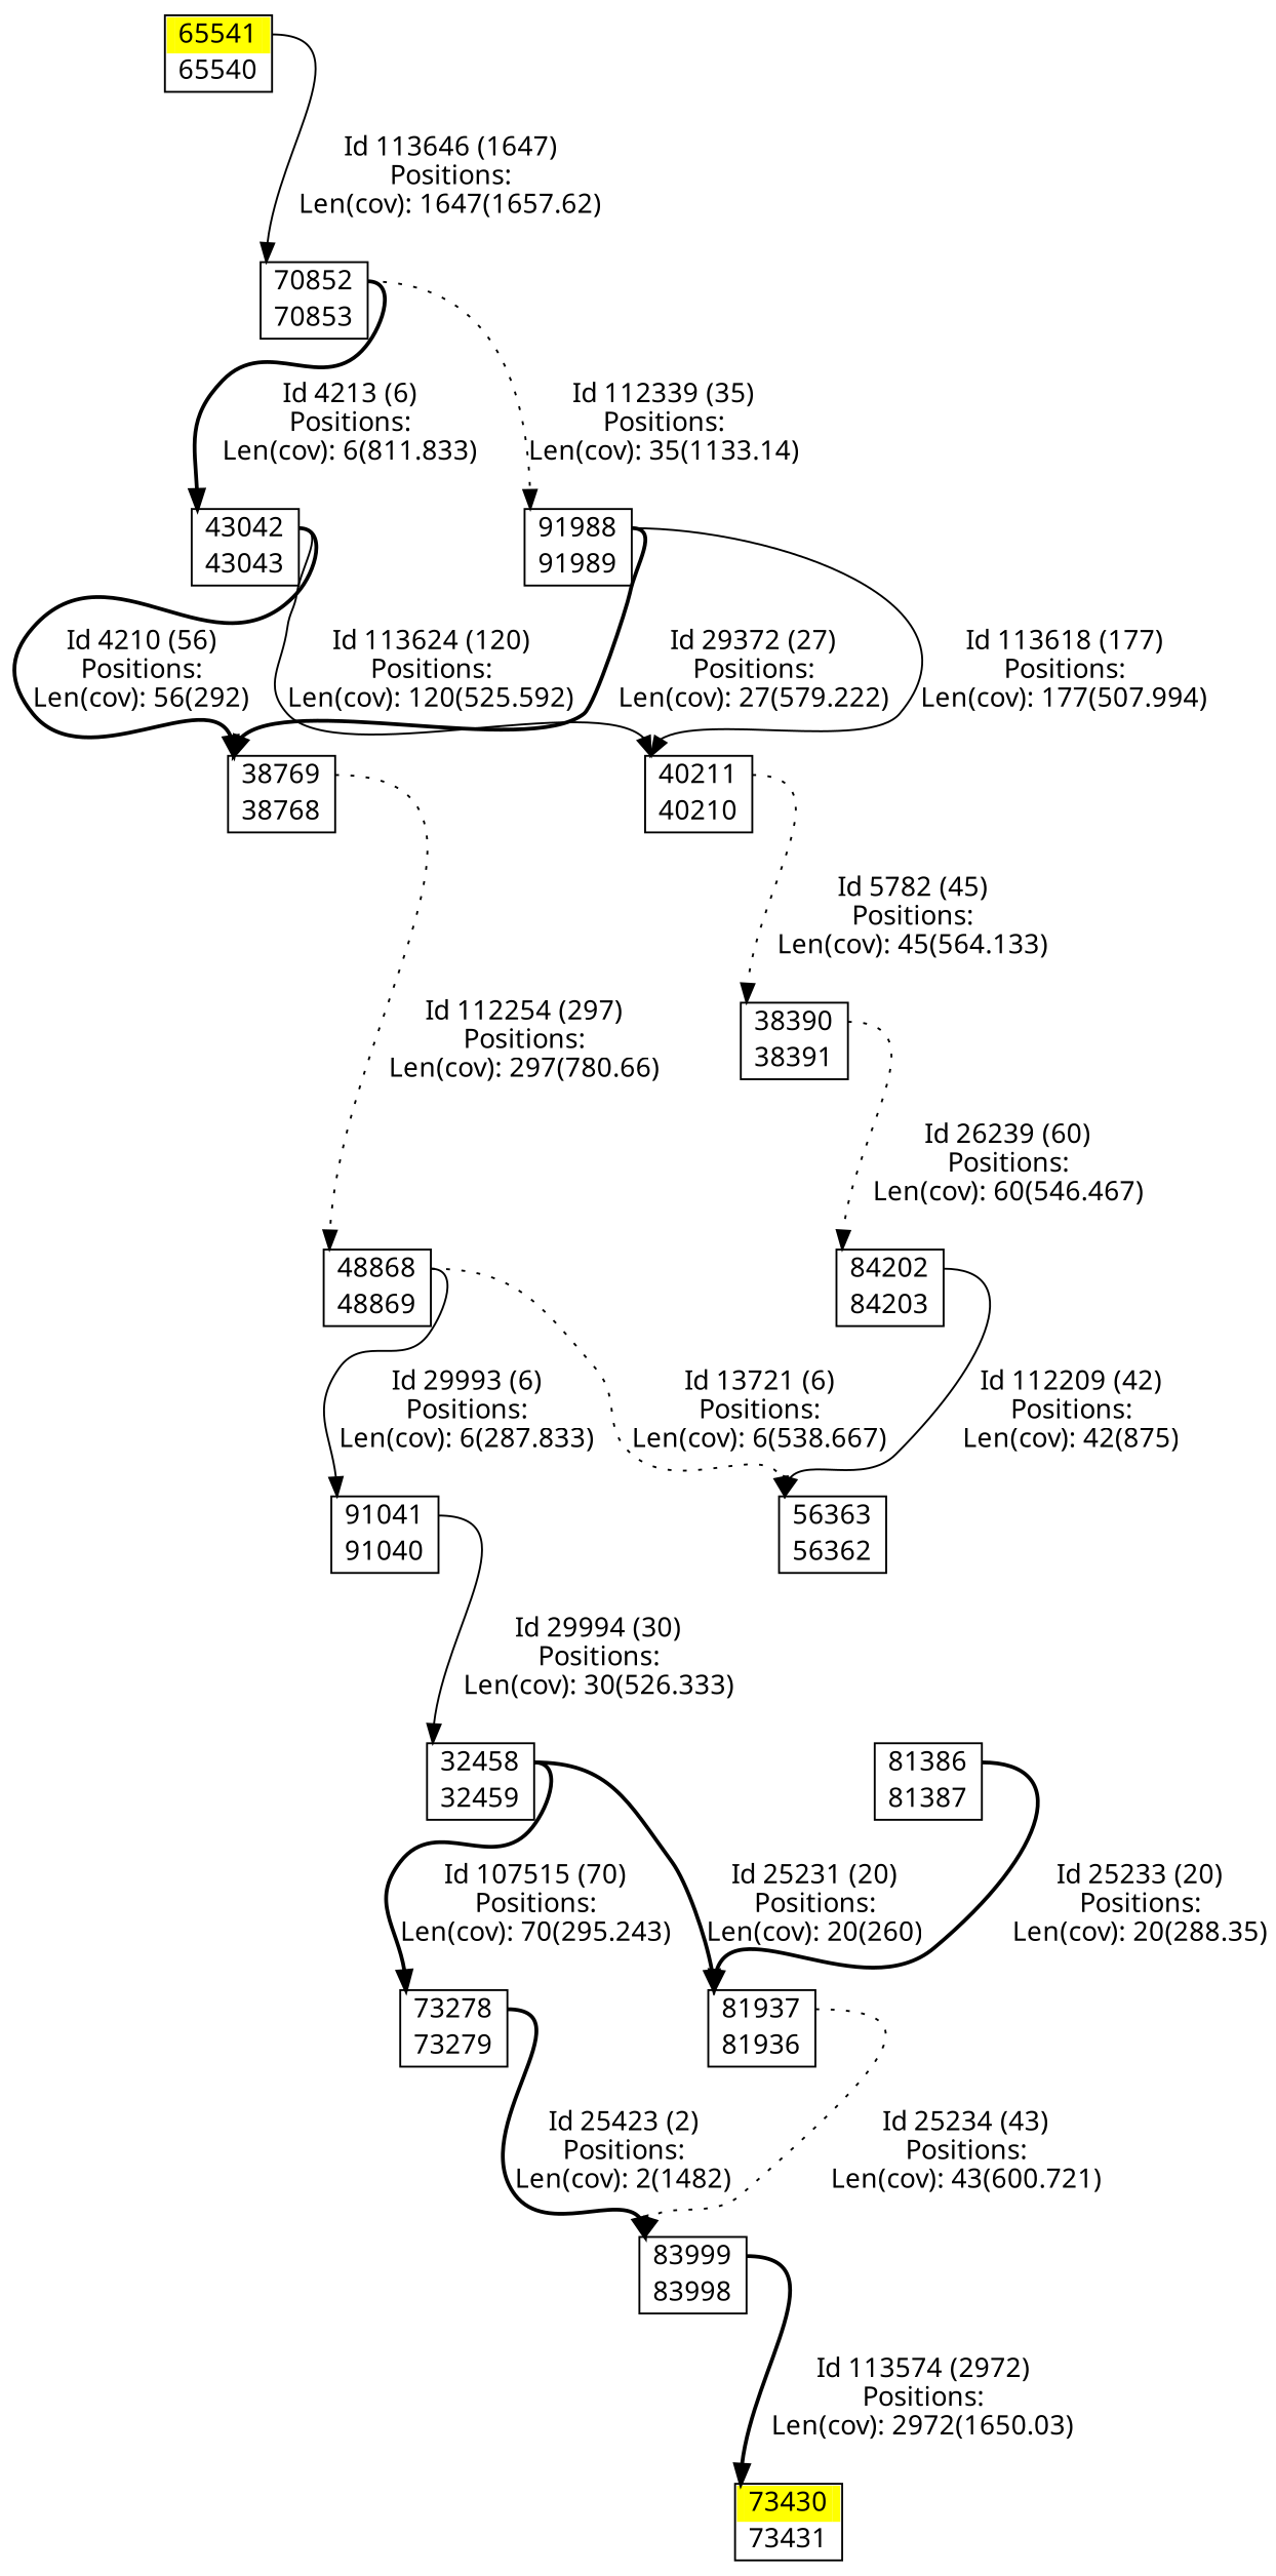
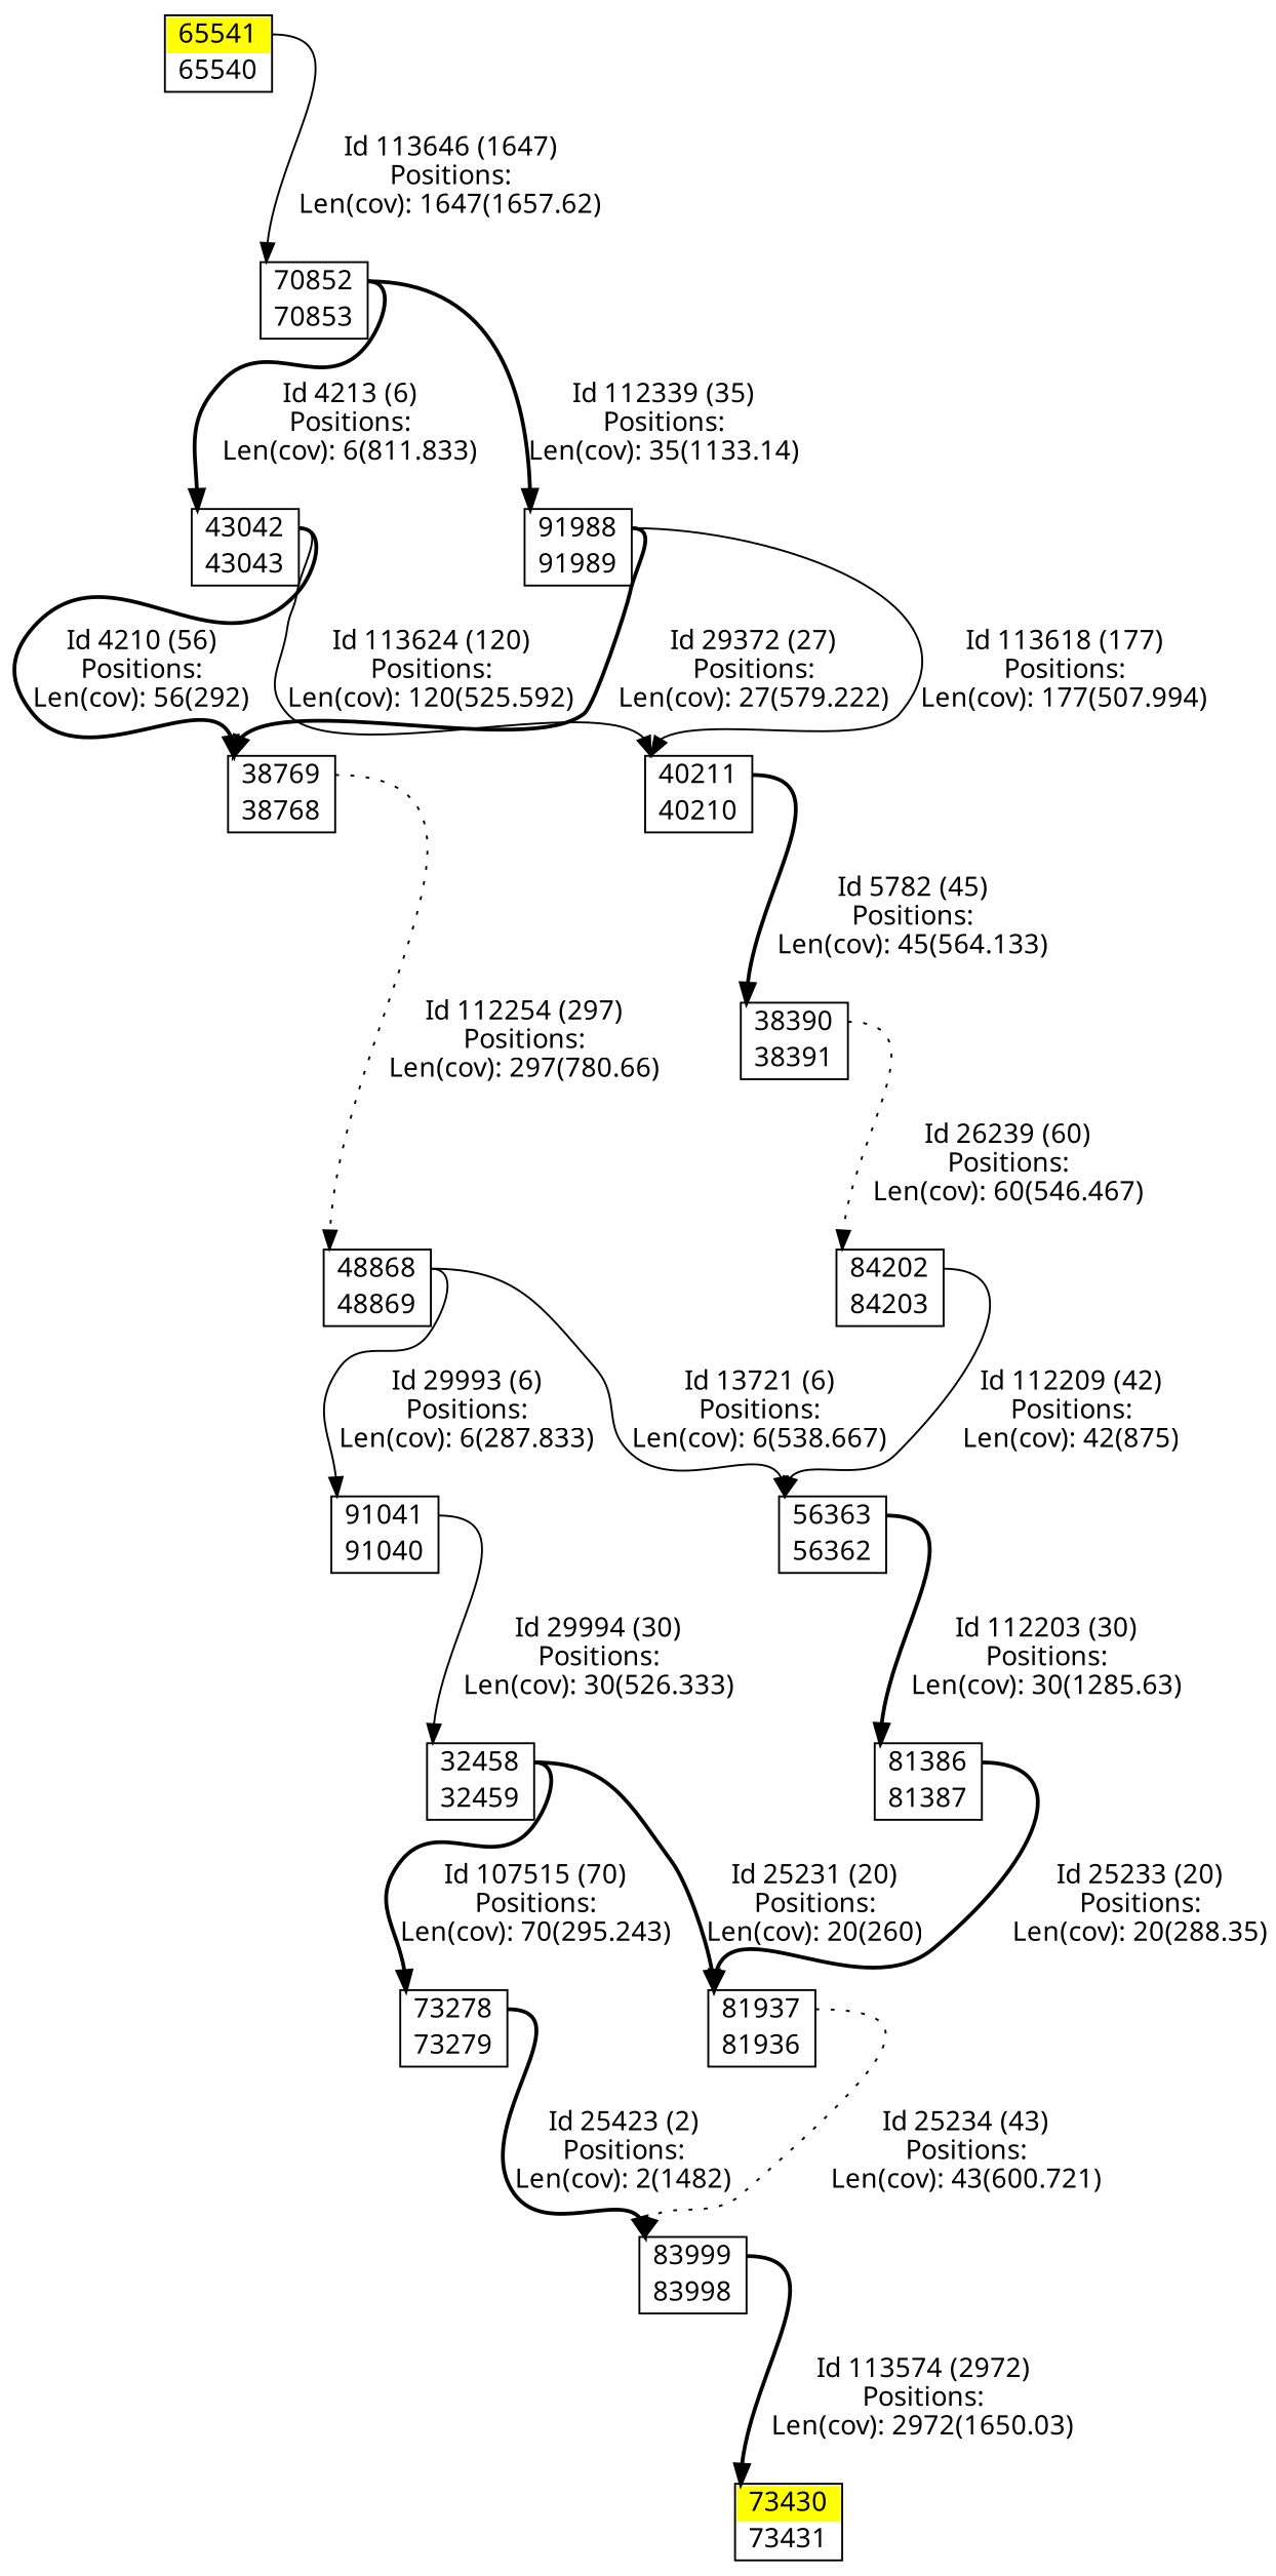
  digraph {
    fontname="Noto Sans"
    node [color=black fontname="Noto Sans" penwidth=1.8 shape=plaintext]
    edge [color=black fontname="Noto Sans" headport=port_81937_in style=bold tailport=port_32458_out]
    n1 [label=<<TABLE BORDER="1" CELLSPACING="0" > <TR><TD BORDER="0" PORT = "port_32458_in" color="white" bgcolor="white" ></TD><TD BORDER="0" color="white" bgcolor="white" >32458</TD><TD BORDER="0" PORT = "port_32458_out" color="white" bgcolor="white" ></TD></TR> <TR><TD BORDER="0" PORT = "port_32459_out" color="white" bgcolor="white" ></TD><TD BORDER="0" color="white" bgcolor="white" >32459</TD><TD BORDER="0" PORT = "port_32459_in" color="white" bgcolor="white" ></TD></TR> </TABLE>>]
    n2 [label=<<TABLE BORDER="1" CELLSPACING="0" > <TR><TD BORDER="0" PORT = "port_73278_in" color="white" bgcolor="white" ></TD><TD BORDER="0" color="white" bgcolor="white" >73278</TD><TD BORDER="0" PORT = "port_73278_out" color="white" bgcolor="white" ></TD></TR> <TR><TD BORDER="0" PORT = "port_73279_out" color="white" bgcolor="white" ></TD><TD BORDER="0" color="white" bgcolor="white" >73279</TD><TD BORDER="0" PORT = "port_73279_in" color="white" bgcolor="white" ></TD></TR> </TABLE>>]
    n3 [label=<<TABLE BORDER="1" CELLSPACING="0" > <TR><TD BORDER="0" PORT = "port_81937_in" color="white" bgcolor="white" ></TD><TD BORDER="0" color="white" bgcolor="white" >81937</TD><TD BORDER="0" PORT = "port_81937_out" color="white" bgcolor="white" ></TD></TR> <TR><TD BORDER="0" PORT = "port_81936_out" color="white" bgcolor="white" ></TD><TD BORDER="0" color="white" bgcolor="white" >81936</TD><TD BORDER="0" PORT = "port_81936_in" color="white" bgcolor="white" ></TD></TR> </TABLE>>]
    n4 [label=<<TABLE BORDER="1" CELLSPACING="0" > <TR><TD BORDER="0" PORT = "port_83999_in" color="white" bgcolor="white" ></TD><TD BORDER="0" color="white" bgcolor="white" >83999</TD><TD BORDER="0" PORT = "port_83999_out" color="white" bgcolor="white" ></TD></TR> <TR><TD BORDER="0" PORT = "port_83998_out" color="white" bgcolor="white" ></TD><TD BORDER="0" color="white" bgcolor="white" >83998</TD><TD BORDER="0" PORT = "port_83998_in" color="white" bgcolor="white" ></TD></TR> </TABLE>>]
    n5 [label=<<TABLE BORDER="1" CELLSPACING="0" > <TR><TD BORDER="0" PORT = "port_38390_in" color="white" bgcolor="white" ></TD><TD BORDER="0" color="white" bgcolor="white" >38390</TD><TD BORDER="0" PORT = "port_38390_out" color="white" bgcolor="white" ></TD></TR> <TR><TD BORDER="0" PORT = "port_38391_out" color="white" bgcolor="white" ></TD><TD BORDER="0" color="white" bgcolor="white" >38391</TD><TD BORDER="0" PORT = "port_38391_in" color="white" bgcolor="white" ></TD></TR> </TABLE>>]
    n6 [label=<<TABLE BORDER="1" CELLSPACING="0" > <TR><TD BORDER="0" PORT = "port_84202_in" color="white" bgcolor="white" ></TD><TD BORDER="0" color="white" bgcolor="white" >84202</TD><TD BORDER="0" PORT = "port_84202_out" color="white" bgcolor="white" ></TD></TR> <TR><TD BORDER="0" PORT = "port_84203_out" color="white" bgcolor="white" ></TD><TD BORDER="0" color="white" bgcolor="white" >84203</TD><TD BORDER="0" PORT = "port_84203_in" color="white" bgcolor="white" ></TD></TR> </TABLE>>]
    n7 [label=<<TABLE BORDER="1" CELLSPACING="0" > <TR><TD BORDER="0" PORT = "port_56363_in" color="white" bgcolor="white" ></TD><TD BORDER="0" color="white" bgcolor="white" >56363</TD><TD BORDER="0" PORT = "port_56363_out" color="white" bgcolor="white" ></TD></TR> <TR><TD BORDER="0" PORT = "port_56362_out" color="white" bgcolor="white" ></TD><TD BORDER="0" color="white" bgcolor="white" >56362</TD><TD BORDER="0" PORT = "port_56362_in" color="white" bgcolor="white" ></TD></TR> </TABLE>>]
    n8 [label=<<TABLE BORDER="1" CELLSPACING="0" > <TR><TD BORDER="0" PORT = "port_38769_in" color="white" bgcolor="white" ></TD><TD BORDER="0" color="white" bgcolor="white" >38769</TD><TD BORDER="0" PORT = "port_38769_out" color="white" bgcolor="white" ></TD></TR> <TR><TD BORDER="0" PORT = "port_38768_out" color="white" bgcolor="white" ></TD><TD BORDER="0" color="white" bgcolor="white" >38768</TD><TD BORDER="0" PORT = "port_38768_in" color="white" bgcolor="white" ></TD></TR> </TABLE>>]
    n9 [label=<<TABLE BORDER="1" CELLSPACING="0" > <TR><TD BORDER="0" PORT = "port_48868_in" color="white" bgcolor="white" ></TD><TD BORDER="0" color="white" bgcolor="white" >48868</TD><TD BORDER="0" PORT = "port_48868_out" color="white" bgcolor="white" ></TD></TR> <TR><TD BORDER="0" PORT = "port_48869_out" color="white" bgcolor="white" ></TD><TD BORDER="0" color="white" bgcolor="white" >48869</TD><TD BORDER="0" PORT = "port_48869_in" color="white" bgcolor="white" ></TD></TR> </TABLE>>]
    n10 [label=<<TABLE BORDER="1" CELLSPACING="0" > <TR><TD BORDER="0" PORT = "port_91041_in" color="white" bgcolor="white" ></TD><TD BORDER="0" color="white" bgcolor="white" >91041</TD><TD BORDER="0" PORT = "port_91041_out" color="white" bgcolor="white" ></TD></TR> <TR><TD BORDER="0" PORT = "port_91040_out" color="white" bgcolor="white" ></TD><TD BORDER="0" color="white" bgcolor="white" >91040</TD><TD BORDER="0" PORT = "port_91040_in" color="white" bgcolor="white" ></TD></TR> </TABLE>>]
    n11 [label=<<TABLE BORDER="1" CELLSPACING="0" > <TR><TD BORDER="0" PORT = "port_40211_in" color="white" bgcolor="white" ></TD><TD BORDER="0" color="white" bgcolor="white" >40211</TD><TD BORDER="0" PORT = "port_40211_out" color="white" bgcolor="white" ></TD></TR> <TR><TD BORDER="0" PORT = "port_40210_out" color="white" bgcolor="white" ></TD><TD BORDER="0" color="white" bgcolor="white" >40210</TD><TD BORDER="0" PORT = "port_40210_in" color="white" bgcolor="white" ></TD></TR> </TABLE>>]
    n12 [label=<<TABLE BORDER="1" CELLSPACING="0" > <TR><TD BORDER="0" PORT = "port_43042_in" color="white" bgcolor="white" ></TD><TD BORDER="0" color="white" bgcolor="white" >43042</TD><TD BORDER="0" PORT = "port_43042_out" color="white" bgcolor="white" ></TD></TR> <TR><TD BORDER="0" PORT = "port_43043_out" color="white" bgcolor="white" ></TD><TD BORDER="0" color="white" bgcolor="white" >43043</TD><TD BORDER="0" PORT = "port_43043_in" color="white" bgcolor="white" ></TD></TR> </TABLE>>]
    n13 [label=<<TABLE BORDER="1" CELLSPACING="0" > <TR><TD BORDER="0" PORT = "port_81386_in" color="white" bgcolor="white" ></TD><TD BORDER="0" color="white" bgcolor="white" >81386</TD><TD BORDER="0" PORT = "port_81386_out" color="white" bgcolor="white" ></TD></TR> <TR><TD BORDER="0" PORT = "port_81387_out" color="white" bgcolor="white" ></TD><TD BORDER="0" color="white" bgcolor="white" >81387</TD><TD BORDER="0" PORT = "port_81387_in" color="white" bgcolor="white" ></TD></TR> </TABLE>>]
    n14 [label=<<TABLE BORDER="1" CELLSPACING="0" > <TR><TD BORDER="0" PORT = "port_65541_in" color="yellow" bgcolor="yellow" ></TD><TD BORDER="0" color="yellow" bgcolor="yellow" >65541</TD><TD BORDER="0" PORT = "port_65541_out" color="yellow" bgcolor="yellow" ></TD></TR> <TR><TD BORDER="0" PORT = "port_65540_out" color="white" bgcolor="white" ></TD><TD BORDER="0" color="white" bgcolor="white" >65540</TD><TD BORDER="0" PORT = "port_65540_in" color="white" bgcolor="white" ></TD></TR> </TABLE>>]
    n15 [label=<<TABLE BORDER="1" CELLSPACING="0" > <TR><TD BORDER="0" PORT = "port_70852_in" color="white" bgcolor="white" ></TD><TD BORDER="0" color="white" bgcolor="white" >70852</TD><TD BORDER="0" PORT = "port_70852_out" color="white" bgcolor="white" ></TD></TR> <TR><TD BORDER="0" PORT = "port_70853_out" color="white" bgcolor="white" ></TD><TD BORDER="0" color="white" bgcolor="white" >70853</TD><TD BORDER="0" PORT = "port_70853_in" color="white" bgcolor="white" ></TD></TR> </TABLE>>]
    n16 [label=<<TABLE BORDER="1" CELLSPACING="0" > <TR><TD BORDER="0" PORT = "port_91988_in" color="white" bgcolor="white" ></TD><TD BORDER="0" color="white" bgcolor="white" >91988</TD><TD BORDER="0" PORT = "port_91988_out" color="white" bgcolor="white" ></TD></TR> <TR><TD BORDER="0" PORT = "port_91989_out" color="white" bgcolor="white" ></TD><TD BORDER="0" color="white" bgcolor="white" >91989</TD><TD BORDER="0" PORT = "port_91989_in" color="white" bgcolor="white" ></TD></TR> </TABLE>>]
    n17 [label=<<TABLE BORDER="1" CELLSPACING="0" > <TR><TD BORDER="0" PORT = "port_73430_in" color="yellow" bgcolor="yellow" ></TD><TD BORDER="0" color="yellow" bgcolor="yellow" >73430</TD><TD BORDER="0" PORT = "port_73430_out" color="yellow" bgcolor="yellow" ></TD></TR> <TR><TD BORDER="0" PORT = "port_73431_out" color="white" bgcolor="white" ></TD><TD BORDER="0" color="white" bgcolor="white" >73431</TD><TD BORDER="0" PORT = "port_73431_in" color="white" bgcolor="white" ></TD></TR> </TABLE>>]
    n1 -> n2 [headport=port_73278_in label="Id 107515 (70)\nPositions:\nLen(cov): 70(295.243)"]
    n1 -> n3 [label="Id 25231 (20)\nPositions:\nLen(cov): 20(260)"]
    n2 -> n4 [headport=port_83999_in label="Id 25423 (2)\nPositions:\nLen(cov): 2(1482)" tailport=port_73278_out]
    n3 -> n4 [headport=port_83999_in label="Id 25234 (43)\nPositions:\nLen(cov): 43(600.721)" style=dotted tailport=port_81937_out]
    n4 -> n17 [headport=port_73430_in label="Id 113574 (2972)\nPositions:\nLen(cov): 2972(1650.03)" tailport=port_83999_out]
    n5 -> n6 [headport=port_84202_in label="Id 26239 (60)\nPositions:\nLen(cov): 60(546.467)" style=dotted tailport=port_38390_out]
    n6 -> n7 [headport=port_56363_in label="Id 112209 (42)\nPositions:\nLen(cov): 42(875)" style=solid tailport=port_84202_out]
+   n7 -> n13 [headport=port_81386_in label="Id 112203 (30)\nPositions:\nLen(cov): 30(1285.63)" tailport=port_56363_out]
    n8 -> n9 [headport=port_48868_in label="Id 112254 (297)\nPositions:\nLen(cov): 297(780.66)" style=dotted tailport=port_38769_out]
-   n9 -> n7 [headport=port_56363_in label="Id 13721 (6)\nPositions:\nLen(cov): 6(538.667)" style=dotted tailport=port_48868_out]
+   n9 -> n7 [headport=port_56363_in label="Id 13721 (6)\nPositions:\nLen(cov): 6(538.667)" style=solid tailport=port_48868_out]
    n9 -> n10 [headport=port_91041_in label="Id 29993 (6)\nPositions:\nLen(cov): 6(287.833)" style=solid tailport=port_48868_out]
    n10 -> n1 [headport=port_32458_in label="Id 29994 (30)\nPositions:\nLen(cov): 30(526.333)" style=solid tailport=port_91041_out]
-   n11 -> n5 [headport=port_38390_in label="Id 5782 (45)\nPositions:\nLen(cov): 45(564.133)" style=dotted tailport=port_40211_out]
+   n11 -> n5 [headport=port_38390_in label="Id 5782 (45)\nPositions:\nLen(cov): 45(564.133)" tailport=port_40211_out]
    n12 -> n8 [headport=port_38769_in label="Id 4210 (56)\nPositions:\nLen(cov): 56(292)" tailport=port_43042_out]
    n12 -> n11 [headport=port_40211_in label="Id 113624 (120)\nPositions:\nLen(cov): 120(525.592)" style=solid tailport=port_43042_out]
    n13 -> n3 [label="Id 25233 (20)\nPositions:\nLen(cov): 20(288.35)" tailport=port_81386_out]
    n14 -> n15 [headport=port_70852_in label="Id 113646 (1647)\nPositions:\nLen(cov): 1647(1657.62)" style=solid tailport=port_65541_out]
    n15 -> n12 [headport=port_43042_in label="Id 4213 (6)\nPositions:\nLen(cov): 6(811.833)" tailport=port_70852_out]
-   n15 -> n16 [headport=port_91988_in label="Id 112339 (35)\nPositions:\nLen(cov): 35(1133.14)" style=dotted tailport=port_70852_out]
+   n15 -> n16 [headport=port_91988_in label="Id 112339 (35)\nPositions:\nLen(cov): 35(1133.14)" tailport=port_70852_out]
    n16 -> n8 [headport=port_38769_in label="Id 29372 (27)\nPositions:\nLen(cov): 27(579.222)" tailport=port_91988_out]
    n16 -> n11 [headport=port_40211_in label="Id 113618 (177)\nPositions:\nLen(cov): 177(507.994)" style=solid tailport=port_91988_out]
  }
